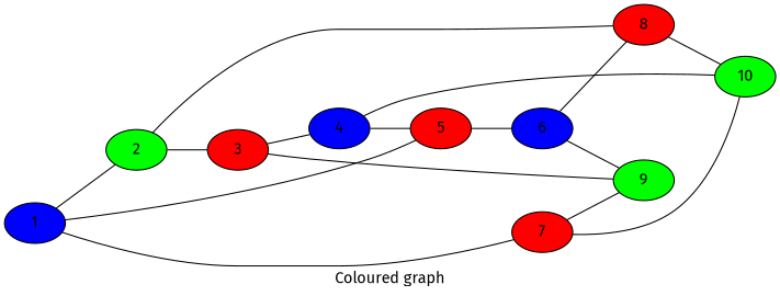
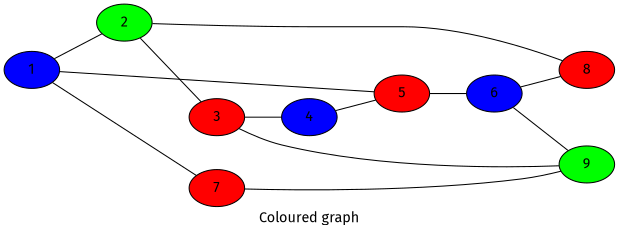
  graph {
    label="Coloured graph"
    rankdir=LR
    fontname="Fira Sans"
    node [color=black fillcolor=red style=filled fontname="Fira Sans"]
    edge [fontname="Fira Sans"]
    n1 [fillcolor=blue label=6]
    n2 [label=8]
    n3 [fillcolor=green label=9]
-   n4 [fillcolor=green label=10]
    n5 [label=5]
    n6 [label=7]
    n7 [fillcolor=green label=2]
    n8 [label=3]
    n9 [fillcolor=blue label=1]
    n10 [fillcolor=blue label=4]
    n1 -- n2
    n1 -- n3
-   n2 -- n4
    n5 -- n1
    n6 -- n3
-   n6 -- n4
    n7 -- n2
    n7 -- n8
    n8 -- n3
    n8 -- n10
    n9 -- n5
    n9 -- n6
    n9 -- n7
-   n10 -- n4
    n10 -- n5
  }
